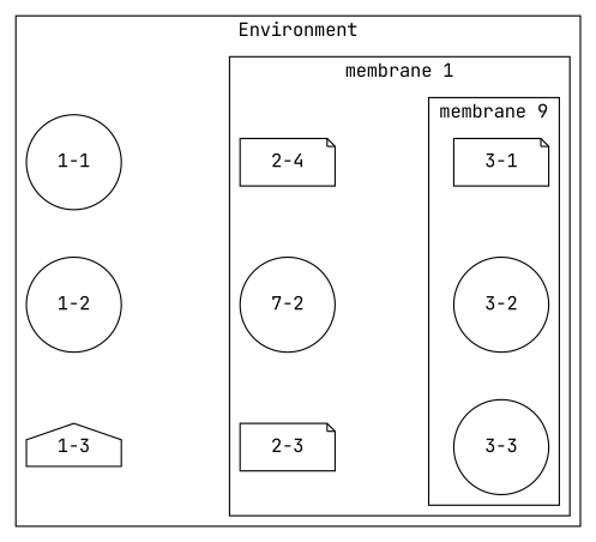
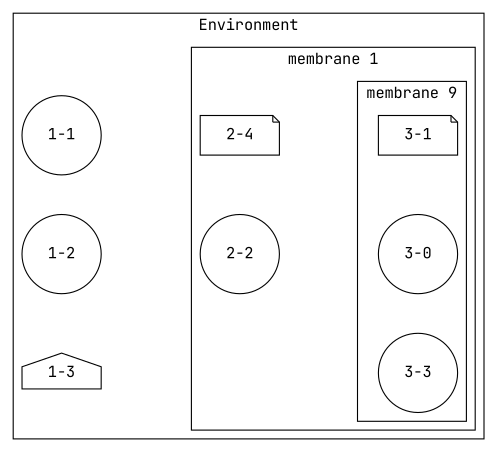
  digraph {
    fontname="JetBrains Mono"
    nodesep=1.25
    splines=false
    node [fontname="JetBrains Mono" shape=circle]
    edge [fontname="JetBrains Mono" style=invis]
    "3-1" [shape=note width=1]
-   "3-2" [width=1]
+   "3-2" [width=1 label="3-0"]
    "3-3" [width=1]
    n4 [label="2-4" shape=note width=1]
-   "2-2" [width=1 label="7-2"]
-   "2-3" [shape=note width=1]
+   "2-2" [width=1]
    "1-1" [width=1]
    "1-2" [width=1]
    "1-3" [shape=house width=1]
    subgraph cluster_1 {
      label=Environment
      "1-1"
      "1-2"
      "1-3"
      subgraph cluster_2 {
        label="membrane 1"
        n4
        "2-2"
-       "2-3"
        subgraph cluster_3 {
          label="membrane 9"
          "3-1"
          "3-2"
          "3-3"
        }
      }
    }
    "3-1" -> "3-2"
    "3-2" -> "3-3"
    n4 -> "2-2"
-   "2-2" -> "2-3"
    "1-1" -> "1-2"
    "1-2" -> "1-3"
  }
